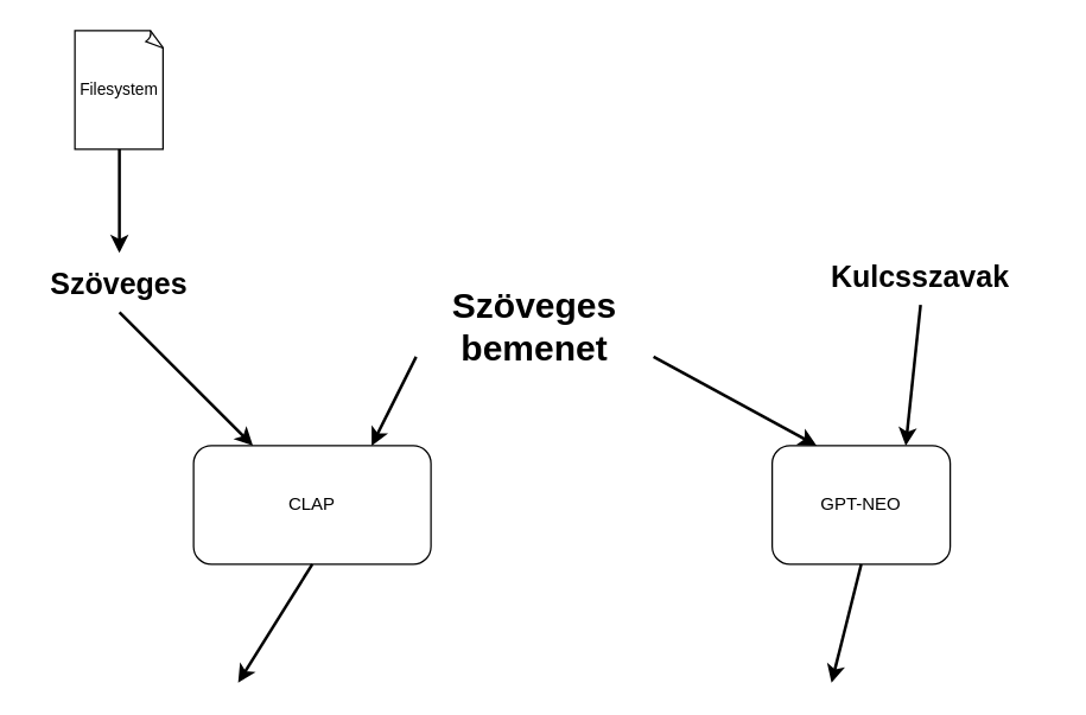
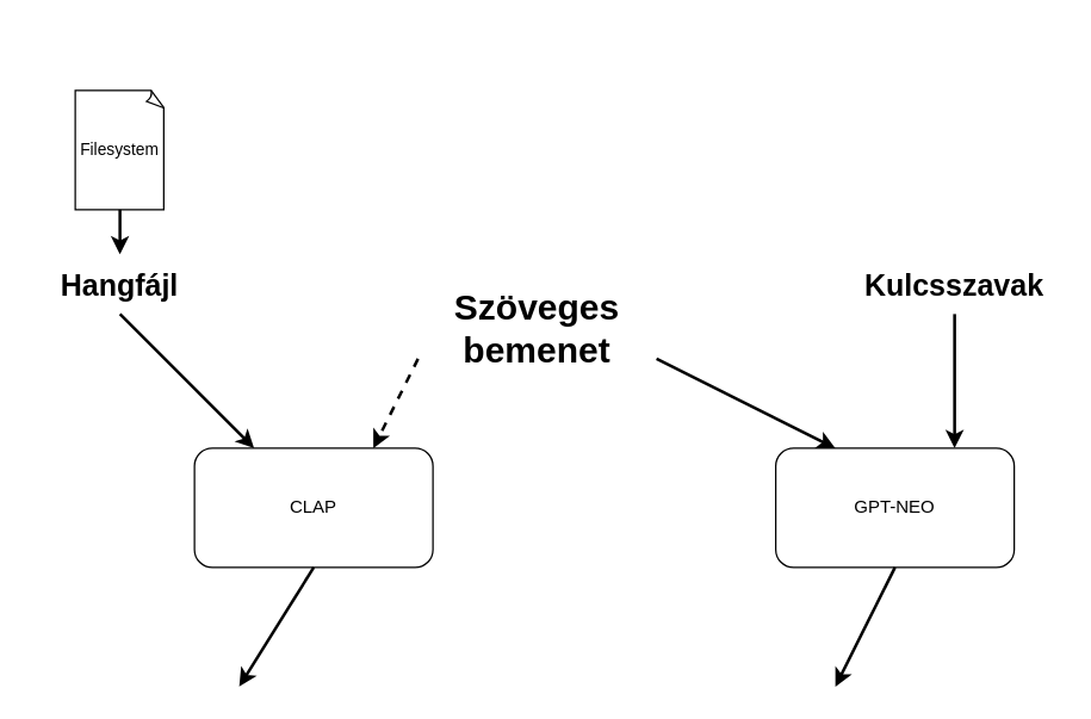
  <mxCell id="0" />
  <mxCell id="1" parent="0" />
  <mxCell id="2" value="&lt;font style=&quot;font-size: 24px;&quot;&gt;&lt;b&gt;Szöveges bemenet&lt;/b&gt;&lt;/font&gt;" style="text;html=1;strokeColor=none;fillColor=none;align=center;verticalAlign=middle;whiteSpace=wrap;rounded=0;strokeWidth=4;" vertex="1" parent="1"><mxGeometry x="280" y="180" width="160" height="80" as="geometry" /></mxCell>
  <mxCell id="3" value="CLAP" style="rounded=1;whiteSpace=wrap;html=1;" vertex="1" parent="1"><mxGeometry x="130" y="300" width="160" height="80" as="geometry" /></mxCell>
- <mxCell id="4" value="GPT-NEO" style="rounded=1;whiteSpace=wrap;html=1;" vertex="1" parent="1"><mxGeometry x="520" y="300" width="120" height="80" as="geometry" /></mxCell>
- <mxCell id="5" value="" style="endArrow=classic;html=1;rounded=0;entryX=0.75;entryY=0;entryDx=0;entryDy=0;exitX=0;exitY=0.75;exitDx=0;exitDy=0;endFill=1;strokeWidth=2;" edge="1" parent="1" source="2" target="3"><mxGeometry width="50" height="50" relative="1" as="geometry"><mxPoint x="330" y="530" as="sourcePoint" /><mxPoint x="380" y="480" as="targetPoint" /></mxGeometry></mxCell>
+ <mxCell id="4" value="GPT-NEO" style="rounded=1;whiteSpace=wrap;html=1;" vertex="1" parent="1"><mxGeometry x="520" y="300" width="160" height="80" as="geometry" /></mxCell>
+ <mxCell id="5" value="" style="endArrow=classic;html=1;rounded=0;entryX=0.75;entryY=0;entryDx=0;entryDy=0;exitX=0;exitY=0.75;exitDx=0;exitDy=0;endFill=1;strokeWidth=2;dashed=1;" edge="1" parent="1" source="2" target="3"><mxGeometry width="50" height="50" relative="1" as="geometry"><mxPoint x="330" y="530" as="sourcePoint" /><mxPoint x="380" y="480" as="targetPoint" /></mxGeometry></mxCell>
  <mxCell id="6" value="" style="endArrow=classic;html=1;rounded=0;entryX=0.25;entryY=0;entryDx=0;entryDy=0;exitX=1;exitY=0.75;exitDx=0;exitDy=0;endFill=1;strokeWidth=2;" edge="1" parent="1" source="2" target="4"><mxGeometry width="50" height="50" relative="1" as="geometry"><mxPoint x="290" y="250" as="sourcePoint" /><mxPoint x="130" y="310" as="targetPoint" /></mxGeometry></mxCell>
- <mxCell id="7" value="&lt;font style=&quot;font-size: 24px;&quot;&gt;&lt;b style=&quot;font-size: 20px;&quot;&gt;Szöveges&lt;/b&gt;&lt;/font&gt;" style="text;html=1;strokeColor=none;fillColor=none;align=center;verticalAlign=middle;whiteSpace=wrap;rounded=0;strokeWidth=4;" vertex="1" parent="1"><mxGeometry x="20" y="170" width="120" height="40" as="geometry" /></mxCell>
- <mxCell id="8" value="&lt;font style=&quot;font-size: 24px;&quot;&gt;&lt;b style=&quot;font-size: 20px;&quot;&gt;Kulcsszavak&lt;br&gt;&lt;/b&gt;&lt;/font&gt;" style="text;html=1;strokeColor=none;fillColor=none;align=center;verticalAlign=middle;whiteSpace=wrap;rounded=0;strokeWidth=4;" vertex="1" parent="1"><mxGeometry x="550" y="165" width="140" height="40" as="geometry" /></mxCell>
+ <mxCell id="7" value="&lt;font style=&quot;font-size: 24px;&quot;&gt;&lt;b style=&quot;font-size: 20px;&quot;&gt;Hangfájl&lt;/b&gt;&lt;/font&gt;" style="text;html=1;strokeColor=none;fillColor=none;align=center;verticalAlign=middle;whiteSpace=wrap;rounded=0;strokeWidth=4;" vertex="1" parent="1"><mxGeometry x="20" y="170" width="120" height="40" as="geometry" /></mxCell>
+ <mxCell id="8" value="&lt;font style=&quot;font-size: 24px;&quot;&gt;&lt;b style=&quot;font-size: 20px;&quot;&gt;Kulcsszavak&lt;br&gt;&lt;/b&gt;&lt;/font&gt;" style="text;html=1;strokeColor=none;fillColor=none;align=center;verticalAlign=middle;whiteSpace=wrap;rounded=0;strokeWidth=4;" vertex="1" parent="1"><mxGeometry x="570" y="170" width="140" height="40" as="geometry" /></mxCell>
  <mxCell id="9" value="" style="endArrow=classic;html=1;rounded=0;entryX=0.25;entryY=0;entryDx=0;entryDy=0;exitX=0.5;exitY=1;exitDx=0;exitDy=0;endFill=1;strokeWidth=2;" edge="1" parent="1" source="7" target="3"><mxGeometry width="50" height="50" relative="1" as="geometry"><mxPoint x="290" y="250" as="sourcePoint" /><mxPoint x="130" y="310" as="targetPoint" /></mxGeometry></mxCell>
  <mxCell id="10" value="" style="endArrow=classic;html=1;rounded=0;entryX=0.75;entryY=0;entryDx=0;entryDy=0;exitX=0.5;exitY=1;exitDx=0;exitDy=0;endFill=1;strokeWidth=2;" edge="1" parent="1" source="8" target="4"><mxGeometry width="50" height="50" relative="1" as="geometry"><mxPoint x="90" y="270" as="sourcePoint" /><mxPoint x="90" y="310" as="targetPoint" /></mxGeometry></mxCell>
- <mxCell id="11" value="&lt;font style=&quot;font-size: 11px;&quot;&gt;Filesystem&lt;/font&gt;" style="whiteSpace=wrap;html=1;shape=mxgraph.basic.document" vertex="1" parent="1"><mxGeometry x="50" y="20" width="60" height="80" as="geometry" /></mxCell>
+ <mxCell id="11" value="&lt;font style=&quot;font-size: 11px;&quot;&gt;Filesystem&lt;/font&gt;" style="whiteSpace=wrap;html=1;shape=mxgraph.basic.document" vertex="1" parent="1"><mxGeometry x="50" y="60" width="60" height="80" as="geometry" /></mxCell>
  <mxCell id="12" value="" style="endArrow=classic;html=1;rounded=0;exitX=0.5;exitY=1;exitDx=0;exitDy=0;endFill=1;strokeWidth=2;exitPerimeter=0;entryX=0.5;entryY=0;entryDx=0;entryDy=0;" edge="1" parent="1" source="11" target="7"><mxGeometry width="50" height="50" relative="1" as="geometry"><mxPoint x="90" y="240" as="sourcePoint" /><mxPoint x="80" y="150" as="targetPoint" /></mxGeometry></mxCell>
  <mxCell id="13" value="" style="endArrow=classic;html=1;rounded=0;exitX=0.5;exitY=1;exitDx=0;exitDy=0;endFill=1;strokeWidth=2;" edge="1" parent="1" source="3"><mxGeometry width="50" height="50" relative="1" as="geometry"><mxPoint x="130" y="400" as="sourcePoint" /><mxPoint x="160" y="460" as="targetPoint" /></mxGeometry></mxCell>
  <mxCell id="14" value="" style="endArrow=classic;html=1;rounded=0;exitX=0.5;exitY=1;exitDx=0;exitDy=0;endFill=1;strokeWidth=2;" edge="1" parent="1" source="4"><mxGeometry width="50" height="50" relative="1" as="geometry"><mxPoint x="130" y="390" as="sourcePoint" /><mxPoint x="560" y="460" as="targetPoint" /></mxGeometry></mxCell>
